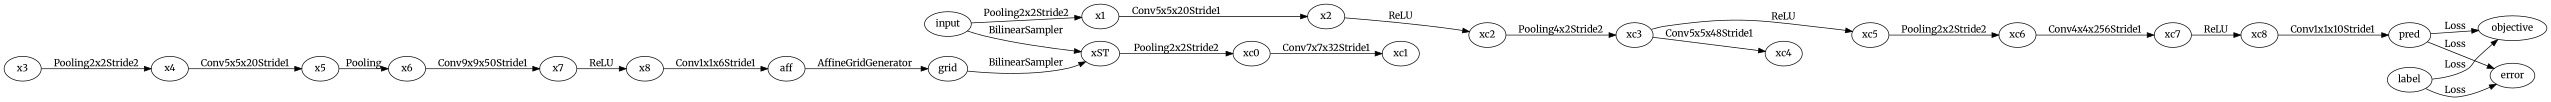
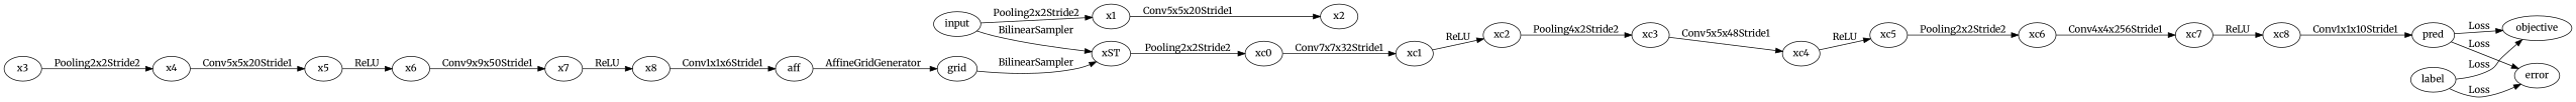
  digraph {
    fontname=Merriweather
    rankdir=LR
    node [fontname=Merriweather]
    edge [fontname=Merriweather]
    input
    x1
    xST
    x2
    xc0
    x3
    x4
    x5
    x6
    x7
    x8
    aff
    grid
    xc1
    xc2
    xc3
    xc4
    xc5
    xc6
    xc7
    xc8
    pred
    objective
    error
    label
    input -> x1 [label=Pooling2x2Stride2]
    input -> xST [label=BilinearSampler]
    x1 -> x2 [label=Conv5x5x20Stride1]
    xST -> xc0 [label=Pooling2x2Stride2]
    xc0 -> xc1 [label=Conv7x7x32Stride1]
    x3 -> x4 [label=Pooling2x2Stride2]
    x4 -> x5 [label=Conv5x5x20Stride1]
-   x5 -> x6 [label=Pooling]
+   x5 -> x6 [label=ReLU]
    x6 -> x7 [label=Conv9x9x50Stride1]
    x7 -> x8 [label=ReLU]
    x8 -> aff [label=Conv1x1x6Stride1]
    aff -> grid [label=AffineGridGenerator]
    grid -> xST [label=BilinearSampler]
-   x2 -> xc2 [label=ReLU]
+   xc1 -> xc2 [label=ReLU]
    xc2 -> xc3 [label=Pooling4x2Stride2]
    xc3 -> xc4 [label=Conv5x5x48Stride1]
-   xc3 -> xc5 [label=ReLU]
+   xc4 -> xc5 [label=ReLU]
    xc5 -> xc6 [label=Pooling2x2Stride2]
    xc6 -> xc7 [label=Conv4x4x256Stride1]
    xc7 -> xc8 [label=ReLU]
    xc8 -> pred [label=Conv1x1x10Stride1]
    pred -> objective [label=Loss]
    pred -> error [label=Loss]
    label -> objective [label=Loss]
    label -> error [label=Loss]
  }
